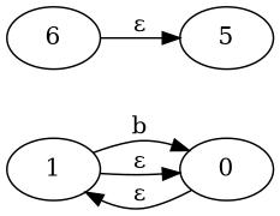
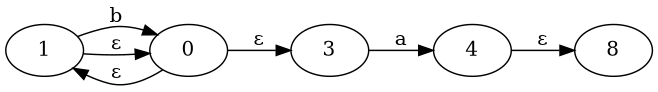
  digraph {
    rankdir=LR
    n1 [label=1]
    n2 [label=0]
-   n4 [label=6]
-   n5 [label=5]
+   n3 [label=3]
+   n4 [label=4]
+   n5 [label=8]
    n1 -> n2 [label=b]
    n1 -> n2 [label="ε"]
    n2 -> n1 [label="ε"]
+   n2 -> n3 [label="ε"]
+   n3 -> n4 [label=a]
    n4 -> n5 [label="ε"]
  }
